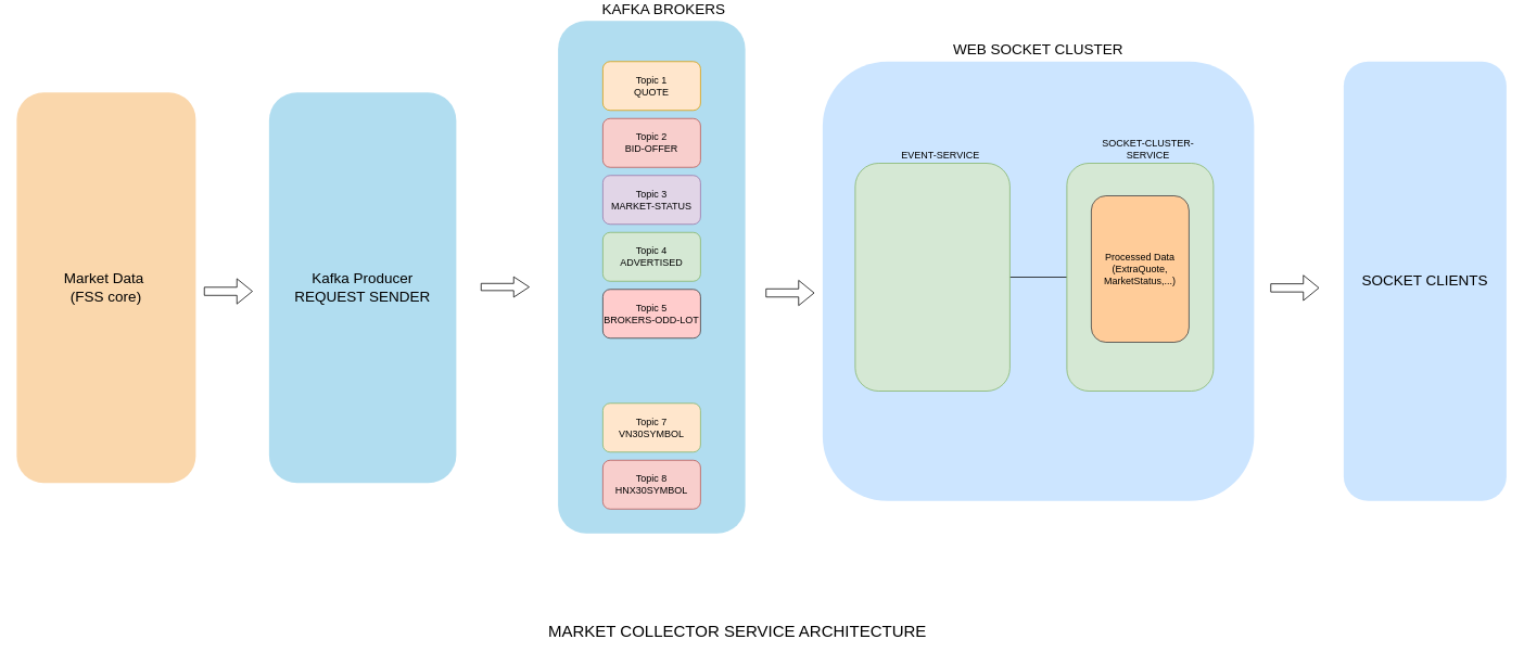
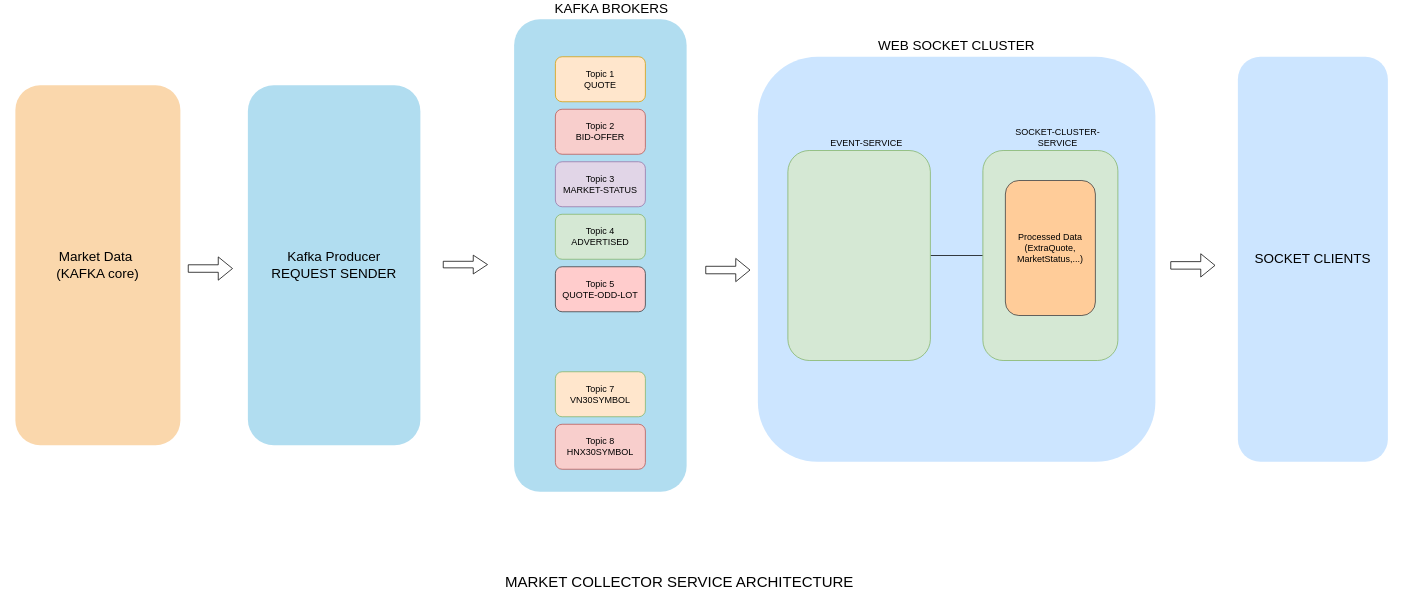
  <mxCell id="0" />
  <mxCell id="1" parent="0" />
  <mxCell id="2" value="WEB SOCKET CLUSTER" style="rounded=1;whiteSpace=wrap;html=1;labelPosition=center;verticalLabelPosition=top;align=center;verticalAlign=bottom;fillColor=#cce5ff;strokeColor=none;fontSize=18;" vertex="1" parent="1"><mxGeometry x="1010" y="70" width="530" height="540" as="geometry" /></mxCell>
  <mxCell id="3" style="edgeStyle=orthogonalEdgeStyle;rounded=0;orthogonalLoop=1;jettySize=auto;html=1;exitX=1;exitY=0.5;exitDx=0;exitDy=0;entryX=0;entryY=0.5;entryDx=0;entryDy=0;endArrow=none;" edge="1" parent="1" source="4" target="15"><mxGeometry relative="1" as="geometry" /></mxCell>
  <mxCell id="4" value="EVENT-SERVICE" style="rounded=1;whiteSpace=wrap;html=1;align=center;spacingLeft=20;labelPosition=center;verticalLabelPosition=top;verticalAlign=bottom;spacingTop=16;fillColor=#d5e8d4;strokeColor=#82b366;" vertex="1" parent="1"><mxGeometry x="1050" y="195" width="190" height="280" as="geometry" /></mxCell>
  <mxCell id="5" value="KAFKA BROKERS" style="rounded=1;whiteSpace=wrap;html=1;align=center;spacingLeft=30;labelPosition=center;verticalLabelPosition=top;verticalAlign=bottom;fillColor=#b1ddf0;strokeColor=none;fontSize=18;" vertex="1" parent="1"><mxGeometry x="685" y="20" width="230" height="630" as="geometry" /></mxCell>
- <mxCell id="6" value="Market Data&amp;nbsp;&lt;br style=&quot;font-size: 18px;&quot;&gt;(FSS core)" style="rounded=1;whiteSpace=wrap;html=1;fillColor=#fad7ac;strokeColor=none;fontSize=18;" vertex="1" parent="1"><mxGeometry x="20" y="108" width="220" height="480" as="geometry" /></mxCell>
+ <mxCell id="6" value="Market Data&amp;nbsp;&lt;br style=&quot;font-size: 18px;&quot;&gt;(KAFKA core)" style="rounded=1;whiteSpace=wrap;html=1;fillColor=#fad7ac;strokeColor=none;fontSize=18;" vertex="1" parent="1"><mxGeometry x="20" y="108" width="220" height="480" as="geometry" /></mxCell>
  <mxCell id="7" value="Kafka Producer&lt;br style=&quot;font-size: 18px;&quot;&gt;REQUEST SENDER" style="rounded=1;whiteSpace=wrap;html=1;fillColor=#b1ddf0;strokeColor=none;fontSize=18;" vertex="1" parent="1"><mxGeometry x="330" y="108" width="230" height="480" as="geometry" /></mxCell>
  <mxCell id="8" value="Topic 1&lt;br&gt;QUOTE" style="rounded=1;whiteSpace=wrap;html=1;fillColor=#ffe6cc;strokeColor=#d79b00;" vertex="1" parent="1"><mxGeometry x="740" y="70" width="120" height="60" as="geometry" /></mxCell>
  <mxCell id="9" value="Topic 2&lt;br&gt;BID-OFFER" style="rounded=1;whiteSpace=wrap;html=1;fillColor=#f8cecc;strokeColor=#b85450;" vertex="1" parent="1"><mxGeometry x="740" y="140" width="120" height="60" as="geometry" /></mxCell>
  <mxCell id="10" value="Topic 4&lt;br&gt;ADVERTISED" style="rounded=1;whiteSpace=wrap;html=1;fillColor=#d5e8d4;strokeColor=#82b366;" vertex="1" parent="1"><mxGeometry x="740" y="280" width="120" height="60" as="geometry" /></mxCell>
- <mxCell id="11" value="Topic 5&lt;br&gt;BROKERS-ODD-LOT" style="rounded=1;whiteSpace=wrap;html=1;fillColor=#ffcccc;strokeColor=#36393d;" vertex="1" parent="1"><mxGeometry x="740" y="350" width="120" height="60" as="geometry" /></mxCell>
+ <mxCell id="11" value="Topic 5&lt;br&gt;QUOTE-ODD-LOT" style="rounded=1;whiteSpace=wrap;html=1;fillColor=#ffcccc;strokeColor=#36393d;" vertex="1" parent="1"><mxGeometry x="740" y="350" width="120" height="60" as="geometry" /></mxCell>
  <mxCell id="12" value="Topic 3&lt;br&gt;MARKET-STATUS" style="rounded=1;whiteSpace=wrap;html=1;fillColor=#e1d5e7;strokeColor=#9673a6;" vertex="1" parent="1"><mxGeometry x="740" y="210" width="120" height="60" as="geometry" /></mxCell>
  <mxCell id="13" value="Topic 7&lt;br&gt;VN30SYMBOL" style="rounded=1;whiteSpace=wrap;html=1;fillColor=#ffe6cc;strokeColor=#82b366;" vertex="1" parent="1"><mxGeometry x="740" y="490" width="120" height="60" as="geometry" /></mxCell>
  <mxCell id="14" value="Topic 8&lt;br&gt;HNX30SYMBOL" style="rounded=1;whiteSpace=wrap;html=1;fillColor=#f8cecc;strokeColor=#b85450;" vertex="1" parent="1"><mxGeometry x="740" y="560" width="120" height="60" as="geometry" /></mxCell>
  <mxCell id="15" value="SOCKET-CLUSTER-SERVICE" style="rounded=1;whiteSpace=wrap;html=1;align=center;spacingLeft=20;labelPosition=center;verticalLabelPosition=top;verticalAlign=bottom;spacingTop=16;fillColor=#d5e8d4;strokeColor=#82b366;" vertex="1" parent="1"><mxGeometry x="1310" y="195" width="180" height="280" as="geometry" /></mxCell>
  <mxCell id="16" value="Processed Data (ExtraQuote, MarketStatus,...)" style="rounded=1;whiteSpace=wrap;html=1;fillColor=#ffcc99;strokeColor=#36393d;" vertex="1" parent="1"><mxGeometry x="1340" y="235" width="120" height="180" as="geometry" /></mxCell>
  <mxCell id="17" value="SOCKET CLIENTS" style="rounded=1;whiteSpace=wrap;html=1;fillColor=#cce5ff;strokeColor=none;fontSize=18;" vertex="1" parent="1"><mxGeometry x="1650" y="70" width="200" height="540" as="geometry" /></mxCell>
  <mxCell id="18" value="" style="shape=flexArrow;endArrow=classic;html=1;rounded=0;" edge="1" parent="1"><mxGeometry width="50" height="50" relative="1" as="geometry"><mxPoint x="940" y="354.38" as="sourcePoint" /><mxPoint x="1000" y="354.38" as="targetPoint" /></mxGeometry></mxCell>
  <mxCell id="19" value="" style="shape=flexArrow;endArrow=classic;html=1;rounded=0;" edge="1" parent="1"><mxGeometry width="50" height="50" relative="1" as="geometry"><mxPoint x="250" y="352.38" as="sourcePoint" /><mxPoint x="310" y="352.38" as="targetPoint" /></mxGeometry></mxCell>
  <mxCell id="20" value="" style="shape=flexArrow;endArrow=classic;html=1;rounded=0;width=8.75;endSize=6.0;endWidth=15.312;" edge="1" parent="1"><mxGeometry width="50" height="50" relative="1" as="geometry"><mxPoint x="590" y="347.09" as="sourcePoint" /><mxPoint x="650" y="347.09" as="targetPoint" /></mxGeometry></mxCell>
  <mxCell id="21" value="" style="shape=flexArrow;endArrow=classic;html=1;rounded=0;" edge="1" parent="1"><mxGeometry width="50" height="50" relative="1" as="geometry"><mxPoint x="1560" y="348.18" as="sourcePoint" /><mxPoint x="1620" y="348.18" as="targetPoint" /></mxGeometry></mxCell>
  <mxCell id="22" value="&lt;font style=&quot;font-size: 20px;&quot;&gt;MARKET COLLECTOR SERVICE ARCHITECTURE&lt;/font&gt;" style="text;html=1;align=center;verticalAlign=middle;resizable=0;points=[];autosize=1;strokeColor=none;fillColor=none;" vertex="1" parent="1"><mxGeometry x="660" y="750" width="490" height="40" as="geometry" /></mxCell>
